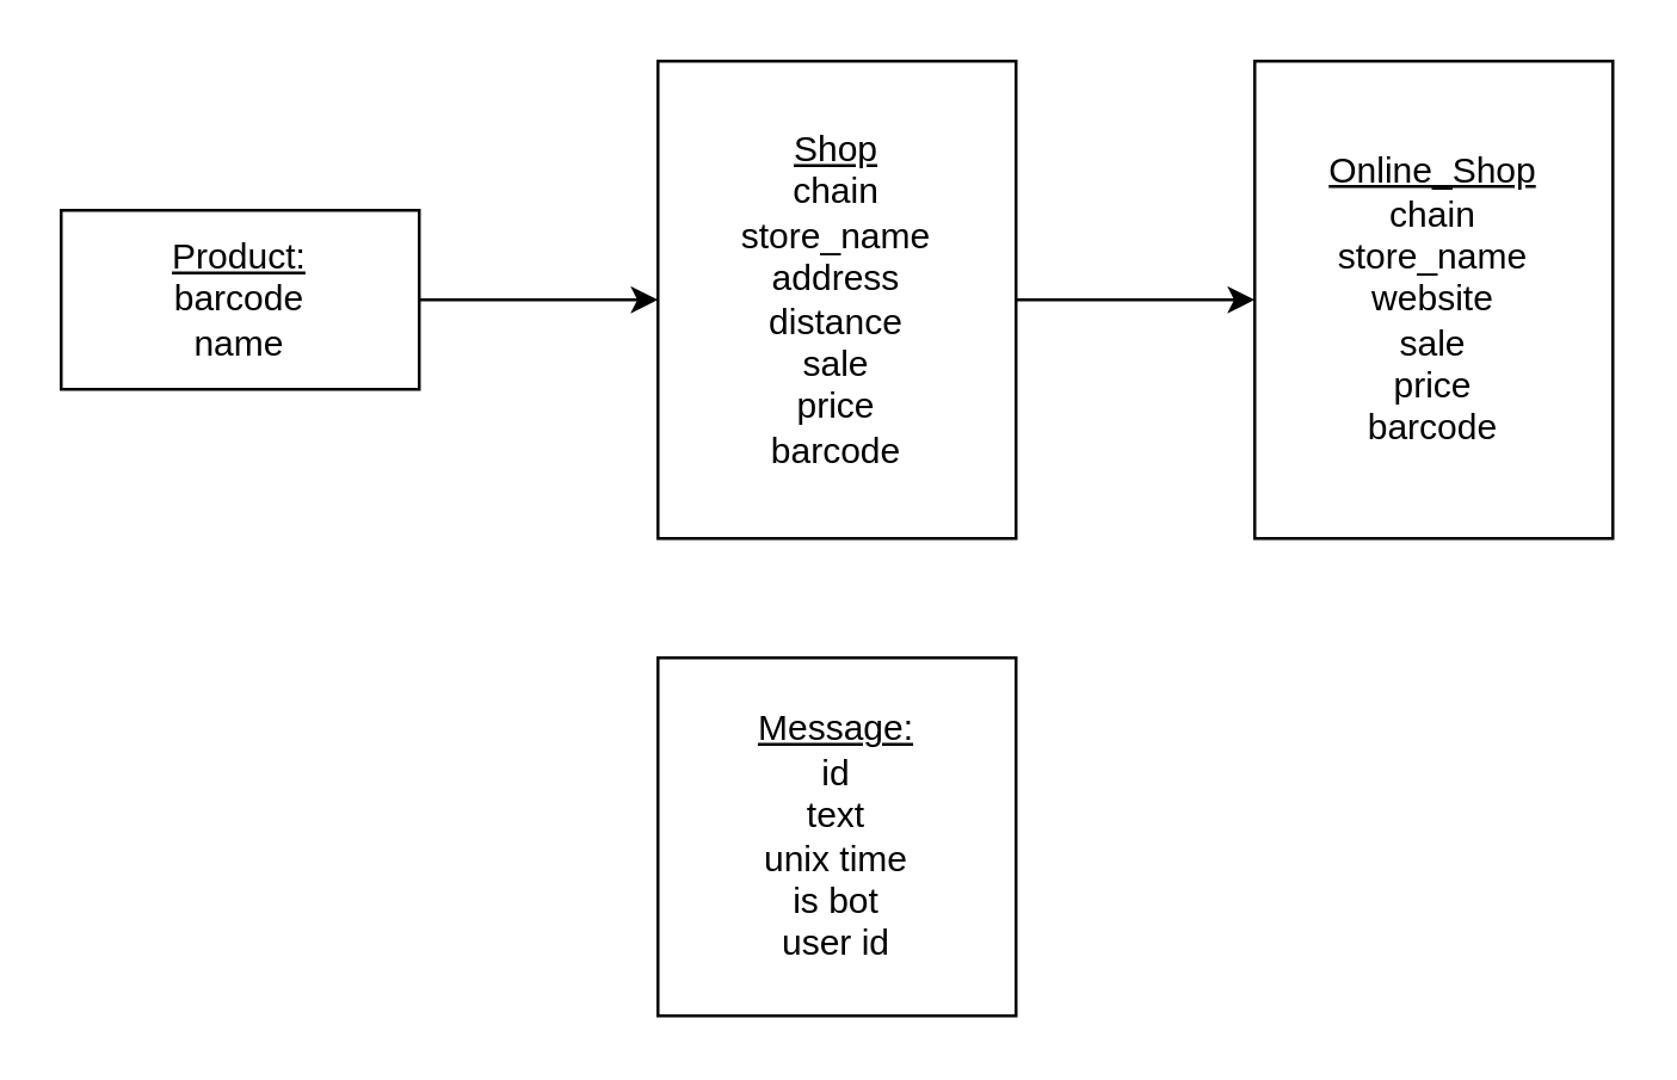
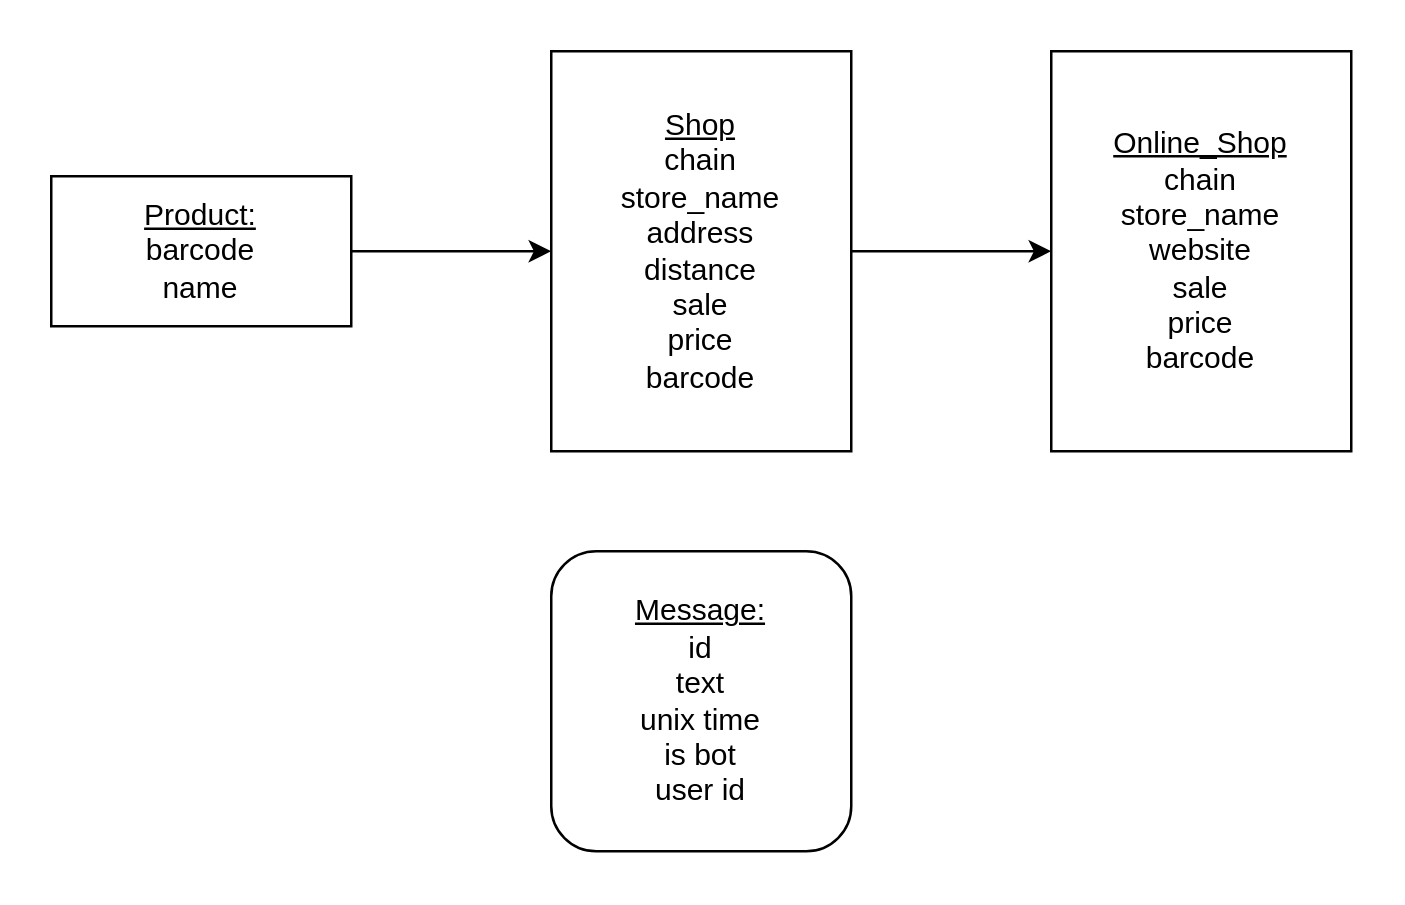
  <mxCell id="0" />
  <mxCell id="1" parent="0" />
  <mxCell id="2" value="" style="edgeStyle=none;html=1;" parent="1" source="3" target="5" edge="1"><mxGeometry relative="1" as="geometry" /></mxCell>
  <mxCell id="3" value="&lt;u&gt;Product:&lt;/u&gt;&lt;br&gt;barcode&lt;br&gt;name" style="whiteSpace=wrap;html=1;" parent="1" vertex="1"><mxGeometry x="20" y="70" width="120" height="60" as="geometry" /></mxCell>
  <mxCell id="4" value="" style="edgeStyle=none;html=1;" parent="1" source="5" target="6" edge="1"><mxGeometry relative="1" as="geometry" /></mxCell>
  <mxCell id="5" value="&lt;u&gt;Shop&lt;/u&gt;&lt;br&gt;chain&lt;br&gt;store_name&lt;br&gt;address&lt;br&gt;distance&lt;br&gt;sale&lt;br&gt;price&lt;br&gt;barcode" style="whiteSpace=wrap;html=1;" parent="1" vertex="1"><mxGeometry x="220" y="20" width="120" height="160" as="geometry" /></mxCell>
  <mxCell id="6" value="&lt;u&gt;Online_Shop&lt;/u&gt;&lt;br&gt;chain&lt;br&gt;store_name&lt;br&gt;website&lt;br&gt;sale&lt;br&gt;price&lt;br&gt;barcode" style="whiteSpace=wrap;html=1;" parent="1" vertex="1"><mxGeometry x="420" y="20" width="120" height="160" as="geometry" /></mxCell>
- <mxCell id="7" value="&lt;u&gt;Message:&lt;/u&gt;&lt;br&gt;id&lt;br&gt;text&lt;br&gt;unix time&lt;br&gt;is bot&lt;br&gt;user id" style="whiteSpace=wrap;html=1;" vertex="1" parent="1"><mxGeometry x="220" y="220" width="120" height="120" as="geometry" /></mxCell>
+ <mxCell id="7" value="&lt;u&gt;Message:&lt;/u&gt;&lt;br&gt;id&lt;br&gt;text&lt;br&gt;unix time&lt;br&gt;is bot&lt;br&gt;user id" style="whiteSpace=wrap;html=1;rounded=1;" vertex="1" parent="1"><mxGeometry x="220" y="220" width="120" height="120" as="geometry" /></mxCell>
